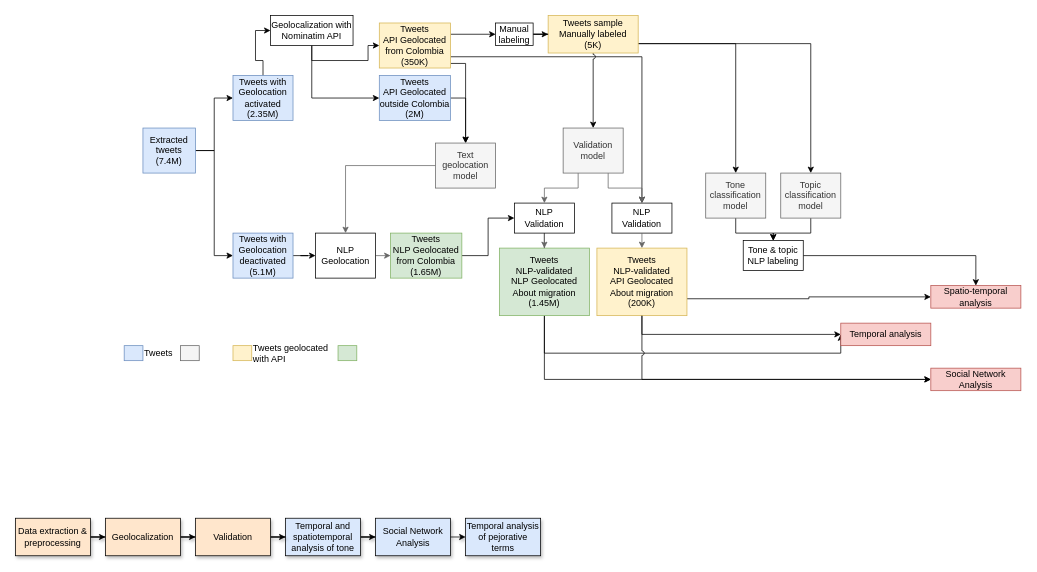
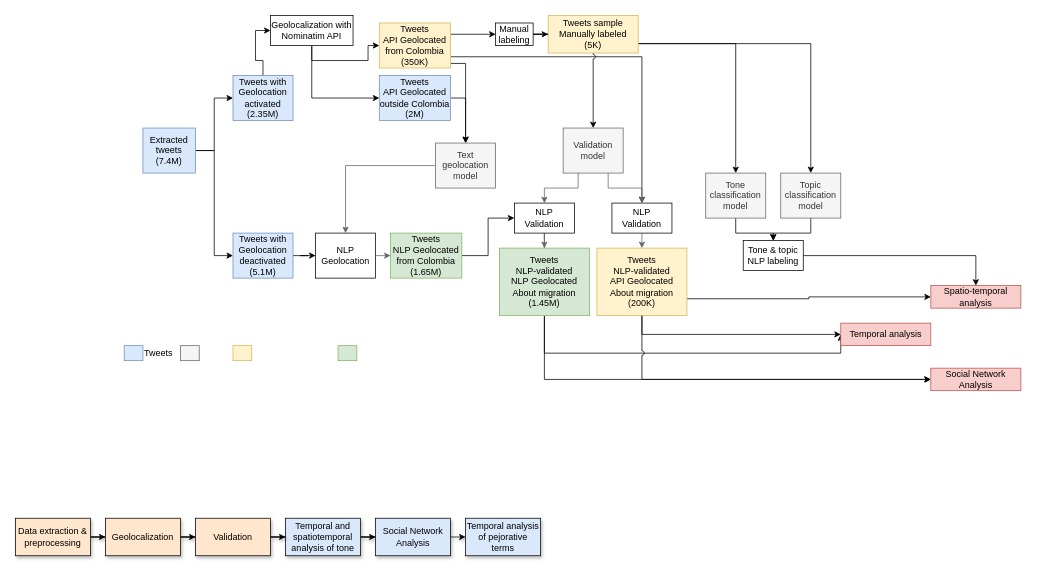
  <mxCell id="0" />
  <mxCell id="1" parent="0" />
  <mxCell id="2" style="edgeStyle=orthogonalEdgeStyle;rounded=0;orthogonalLoop=1;jettySize=auto;html=1;exitX=1;exitY=0.5;exitDx=0;exitDy=0;entryX=0;entryY=0.5;entryDx=0;entryDy=0;fontFamily=Helvetica;fixDash=0;" edge="1" parent="1" source="4" target="6"><mxGeometry relative="1" as="geometry" /></mxCell>
  <mxCell id="3" style="edgeStyle=orthogonalEdgeStyle;rounded=0;orthogonalLoop=1;jettySize=auto;html=1;exitX=1;exitY=0.5;exitDx=0;exitDy=0;entryX=0;entryY=0.5;entryDx=0;entryDy=0;fontFamily=Helvetica;fixDash=0;" edge="1" parent="1" source="4" target="8"><mxGeometry relative="1" as="geometry" /></mxCell>
  <mxCell id="4" value="Extracted tweets&lt;div&gt;(7.4M)&lt;/div&gt;" style="rounded=0;whiteSpace=wrap;html=1;fillColor=#dae8fc;strokeColor=#6c8ebf;fontFamily=Helvetica;fixDash=0;" vertex="1" parent="1"><mxGeometry x="190" y="170" width="70" height="60" as="geometry" /></mxCell>
  <mxCell id="5" style="edgeStyle=orthogonalEdgeStyle;rounded=0;orthogonalLoop=1;jettySize=auto;html=1;exitX=0.5;exitY=0;exitDx=0;exitDy=0;entryX=0;entryY=0.5;entryDx=0;entryDy=0;fontFamily=Helvetica;fixDash=0;" edge="1" parent="1" source="6" target="17"><mxGeometry relative="1" as="geometry" /></mxCell>
  <mxCell id="6" value="&lt;div&gt;Tweets with Geolocation activated (2.35M)&lt;/div&gt;" style="rounded=0;whiteSpace=wrap;html=1;fillColor=#dae8fc;strokeColor=#6c8ebf;fontFamily=Helvetica;fixDash=0;" vertex="1" parent="1"><mxGeometry x="310" y="100" width="80" height="60" as="geometry" /></mxCell>
  <mxCell id="7" style="edgeStyle=orthogonalEdgeStyle;rounded=0;orthogonalLoop=1;jettySize=auto;html=1;fontFamily=Helvetica;fixDash=0;" edge="1" parent="1" source="8" target="19"><mxGeometry relative="1" as="geometry" /></mxCell>
  <mxCell id="8" value="&lt;div&gt;Tweets with Geolocation deactivated (5.1M)&lt;/div&gt;" style="rounded=0;whiteSpace=wrap;html=1;fillColor=#dae8fc;strokeColor=#6c8ebf;fontFamily=Helvetica;fixDash=0;" vertex="1" parent="1"><mxGeometry x="310" y="310" width="80" height="60" as="geometry" /></mxCell>
  <mxCell id="9" style="edgeStyle=orthogonalEdgeStyle;rounded=0;orthogonalLoop=1;jettySize=auto;html=1;exitX=0.998;exitY=0.898;exitDx=0;exitDy=0;fontFamily=Helvetica;fixDash=0;exitPerimeter=0;entryX=0.5;entryY=0;entryDx=0;entryDy=0;jumpStyle=arc;" edge="1" parent="1" source="13" target="21"><mxGeometry relative="1" as="geometry"><Array as="points"><mxPoint x="620" y="84" /><mxPoint x="620" y="190" /></Array></mxGeometry></mxCell>
  <mxCell id="10" style="edgeStyle=orthogonalEdgeStyle;rounded=0;orthogonalLoop=1;jettySize=auto;html=1;exitX=1;exitY=0.5;exitDx=0;exitDy=0;fontFamily=Helvetica;fixDash=0;jumpStyle=arc;" edge="1" parent="1" source="14" target="21"><mxGeometry relative="1" as="geometry" /></mxCell>
  <mxCell id="11" style="edgeStyle=orthogonalEdgeStyle;rounded=0;orthogonalLoop=1;jettySize=auto;html=1;exitX=1;exitY=0.25;exitDx=0;exitDy=0;entryX=0;entryY=0.5;entryDx=0;entryDy=0;enumerate=0;orthogonal=0;noJump=0;bendable=1;movable=1;fixDash=0;snapToPoint=0;" edge="1" parent="1" source="13" target="34"><mxGeometry relative="1" as="geometry" /></mxCell>
  <mxCell id="12" style="edgeStyle=orthogonalEdgeStyle;rounded=0;orthogonalLoop=1;jettySize=auto;html=1;entryX=0.5;entryY=0;entryDx=0;entryDy=0;noJump=0;flowAnimation=0;shadow=0;fixDash=0;exitX=1;exitY=0.75;exitDx=0;exitDy=0;snapToPoint=0;jumpStyle=arc;" edge="1" parent="1" source="13" target="42"><mxGeometry relative="1" as="geometry" /></mxCell>
  <mxCell id="13" value="&lt;div&gt;Tweets&lt;/div&gt;&lt;div&gt;API Geolocated from Colombia&lt;/div&gt;&lt;div&gt;(350K)&lt;/div&gt;" style="rounded=0;whiteSpace=wrap;html=1;fillColor=#fff2cc;strokeColor=#d6b656;fontFamily=Helvetica;fixDash=0;" vertex="1" parent="1"><mxGeometry x="505" y="30" width="95" height="60" as="geometry" /></mxCell>
  <mxCell id="14" value="&lt;div&gt;Tweets&lt;/div&gt;&lt;div&gt;API Geolocated outside Colombia&lt;/div&gt;&lt;div&gt;(2M)&lt;/div&gt;" style="rounded=0;whiteSpace=wrap;html=1;fillColor=#dae8fc;strokeColor=#6c8ebf;fontFamily=Helvetica;fixDash=0;" vertex="1" parent="1"><mxGeometry x="505" y="100" width="95" height="60" as="geometry" /></mxCell>
  <mxCell id="15" style="edgeStyle=orthogonalEdgeStyle;rounded=0;orthogonalLoop=1;jettySize=auto;html=1;exitX=0.5;exitY=1;exitDx=0;exitDy=0;entryX=0;entryY=0.5;entryDx=0;entryDy=0;fontFamily=Helvetica;fixDash=0;" edge="1" parent="1" source="17" target="14"><mxGeometry relative="1" as="geometry" /></mxCell>
  <mxCell id="16" style="edgeStyle=orthogonalEdgeStyle;rounded=0;orthogonalLoop=1;jettySize=auto;html=1;exitX=0.5;exitY=1;exitDx=0;exitDy=0;fontFamily=Helvetica;fixDash=0;" edge="1" parent="1" source="17" target="13"><mxGeometry relative="1" as="geometry" /></mxCell>
  <mxCell id="17" value="Geolocalization with Nominatim API" style="rounded=0;whiteSpace=wrap;html=1;fontFamily=Helvetica;fixDash=0;" vertex="1" parent="1"><mxGeometry x="360" y="20" width="110" height="40" as="geometry" /></mxCell>
  <mxCell id="18" style="edgeStyle=orthogonalEdgeStyle;rounded=0;orthogonalLoop=1;jettySize=auto;html=1;exitX=1;exitY=0.5;exitDx=0;exitDy=0;entryX=0;entryY=0.5;entryDx=0;entryDy=0;fontFamily=Helvetica;fixDash=0;fillColor=#f5f5f5;strokeColor=#666666;" edge="1" parent="1" source="19" target="23"><mxGeometry relative="1" as="geometry" /></mxCell>
  <mxCell id="19" value="&lt;div&gt;NLP Geolocation&lt;/div&gt;" style="rounded=0;whiteSpace=wrap;html=1;fontFamily=Helvetica;fixDash=0;" vertex="1" parent="1"><mxGeometry x="420" y="310" width="80" height="60" as="geometry" /></mxCell>
  <mxCell id="20" style="edgeStyle=orthogonalEdgeStyle;rounded=0;orthogonalLoop=1;jettySize=auto;html=1;fillColor=#f5f5f5;strokeColor=#666666;fontFamily=Helvetica;fixDash=0;" edge="1" parent="1" source="21" target="19"><mxGeometry relative="1" as="geometry" /></mxCell>
  <mxCell id="21" value="&lt;div&gt;Text geolocation model&lt;/div&gt;" style="rounded=0;whiteSpace=wrap;html=1;fillColor=#f5f5f5;strokeColor=#666666;fontFamily=Helvetica;fontColor=#333333;fixDash=0;" vertex="1" parent="1"><mxGeometry x="580" y="190" width="80" height="60" as="geometry" /></mxCell>
  <mxCell id="22" style="edgeStyle=orthogonalEdgeStyle;rounded=0;orthogonalLoop=1;jettySize=auto;html=1;entryX=0;entryY=0.5;entryDx=0;entryDy=0;" edge="1" parent="1" source="23" target="48"><mxGeometry relative="1" as="geometry" /></mxCell>
  <mxCell id="23" value="&lt;div&gt;Tweets&lt;/div&gt;&lt;div&gt;NLP Geolocated from Colombia&lt;/div&gt;&lt;div&gt;(1.65M)&lt;/div&gt;" style="rounded=0;whiteSpace=wrap;html=1;fillColor=#d5e8d4;strokeColor=#82b366;fontFamily=Helvetica;fixDash=0;" vertex="1" parent="1"><mxGeometry x="520" y="310" width="95" height="60" as="geometry" /></mxCell>
  <mxCell id="24" value="" style="rounded=0;whiteSpace=wrap;html=1;fillColor=#dae8fc;strokeColor=#6c8ebf;fontFamily=Helvetica;fixDash=0;" vertex="1" parent="1"><mxGeometry x="165" y="460" width="25" height="20" as="geometry" /></mxCell>
  <mxCell id="25" value="Tweets" style="text;html=1;align=left;verticalAlign=middle;whiteSpace=wrap;rounded=0;fontFamily=Helvetica;fixDash=0;" vertex="1" parent="1"><mxGeometry x="190" y="460" width="40" height="20" as="geometry" /></mxCell>
  <mxCell id="26" value="" style="rounded=0;whiteSpace=wrap;html=1;fillColor=#fff2cc;strokeColor=#d6b656;fontFamily=Helvetica;fixDash=0;" vertex="1" parent="1"><mxGeometry x="310" y="460" width="25" height="20" as="geometry" /></mxCell>
- <mxCell id="27" value="Tweets geolocated with API" style="text;html=1;align=left;verticalAlign=middle;whiteSpace=wrap;rounded=0;fontFamily=Helvetica;fixDash=0;" vertex="1" parent="1"><mxGeometry x="335" y="460" width="105" height="20" as="geometry" /></mxCell>
  <mxCell id="28" value="" style="rounded=0;whiteSpace=wrap;html=1;fillColor=#f5f5f5;strokeColor=#666666;fontFamily=Helvetica;fontColor=#333333;fixDash=0;" vertex="1" parent="1"><mxGeometry x="240" y="460" width="25" height="20" as="geometry" /></mxCell>
  <mxCell id="29" style="edgeStyle=orthogonalEdgeStyle;rounded=0;orthogonalLoop=1;jettySize=auto;html=1;fixDash=0;jumpStyle=arc;" edge="1" parent="1" source="32" target="38"><mxGeometry relative="1" as="geometry" /></mxCell>
  <mxCell id="30" style="edgeStyle=orthogonalEdgeStyle;rounded=0;orthogonalLoop=1;jettySize=auto;html=1;exitX=1;exitY=0.75;exitDx=0;exitDy=0;" edge="1" parent="1" source="32" target="50"><mxGeometry relative="1" as="geometry" /></mxCell>
  <mxCell id="31" style="edgeStyle=orthogonalEdgeStyle;rounded=0;orthogonalLoop=1;jettySize=auto;html=1;exitX=1;exitY=0.75;exitDx=0;exitDy=0;" edge="1" parent="1" source="32" target="52"><mxGeometry relative="1" as="geometry" /></mxCell>
  <mxCell id="32" value="&lt;div&gt;Tweets sample&lt;/div&gt;&lt;div&gt;Manually labeled&lt;/div&gt;&lt;div&gt;(5K)&lt;br&gt;&lt;/div&gt;" style="rounded=0;whiteSpace=wrap;html=1;fillColor=#fff2cc;strokeColor=#d6b656;fontFamily=Helvetica;fixDash=0;" vertex="1" parent="1"><mxGeometry x="730" y="20" width="120" height="50" as="geometry" /></mxCell>
  <mxCell id="33" style="edgeStyle=orthogonalEdgeStyle;rounded=0;orthogonalLoop=1;jettySize=auto;html=1;fixDash=0;" edge="1" parent="1" source="34" target="32"><mxGeometry relative="1" as="geometry" /></mxCell>
  <mxCell id="34" value="Manual labeling" style="rounded=0;whiteSpace=wrap;html=1;fontFamily=Helvetica;fixDash=0;" vertex="1" parent="1"><mxGeometry x="660" y="30" width="50" height="30" as="geometry" /></mxCell>
  <mxCell id="35" value="" style="rounded=0;whiteSpace=wrap;html=1;fillColor=#d5e8d4;strokeColor=#82b366;fontFamily=Helvetica;fixDash=0;" vertex="1" parent="1"><mxGeometry x="450" y="460" width="25" height="20" as="geometry" /></mxCell>
  <mxCell id="36" style="edgeStyle=orthogonalEdgeStyle;rounded=0;orthogonalLoop=1;jettySize=auto;html=1;entryX=0.5;entryY=0;entryDx=0;entryDy=0;fillColor=#f5f5f5;strokeColor=#666666;jumpStyle=arc;exitX=0.75;exitY=1;exitDx=0;exitDy=0;" edge="1" parent="1" source="38" target="42"><mxGeometry relative="1" as="geometry"><mxPoint x="870" y="190" as="targetPoint" /></mxGeometry></mxCell>
  <mxCell id="37" style="edgeStyle=orthogonalEdgeStyle;rounded=0;orthogonalLoop=1;jettySize=auto;html=1;fillColor=#f5f5f5;strokeColor=#666666;jumpStyle=arc;exitX=0.25;exitY=1;exitDx=0;exitDy=0;" edge="1" parent="1" source="38" target="48"><mxGeometry relative="1" as="geometry" /></mxCell>
  <mxCell id="38" value="Validation model" style="rounded=0;whiteSpace=wrap;html=1;fillColor=#f5f5f5;strokeColor=#666666;fontFamily=Helvetica;fontColor=#333333;fixDash=0;" vertex="1" parent="1"><mxGeometry x="750" y="170" width="80" height="60" as="geometry" /></mxCell>
  <mxCell id="39" style="edgeStyle=orthogonalEdgeStyle;rounded=0;orthogonalLoop=1;jettySize=auto;html=1;exitX=1;exitY=0.75;exitDx=0;exitDy=0;entryX=0;entryY=0.5;entryDx=0;entryDy=0;" edge="1" parent="1" source="41" target="53"><mxGeometry relative="1" as="geometry" /></mxCell>
  <mxCell id="40" style="edgeStyle=orthogonalEdgeStyle;rounded=0;orthogonalLoop=1;jettySize=auto;html=1;exitX=0.5;exitY=1;exitDx=0;exitDy=0;entryX=0;entryY=0.5;entryDx=0;entryDy=0;" edge="1" parent="1" source="41" target="55"><mxGeometry relative="1" as="geometry" /></mxCell>
  <mxCell id="41" value="&lt;div&gt;Tweets&lt;/div&gt;&lt;div&gt;NLP-validated&lt;br&gt;API Geolocated&lt;/div&gt;&lt;div&gt;&lt;span style=&quot;background-color: initial;&quot;&gt;About migration&lt;/span&gt;&lt;br&gt;&lt;/div&gt;&lt;div&gt;(200K)&lt;br&gt;&lt;/div&gt;" style="rounded=0;whiteSpace=wrap;html=1;fillColor=#fff2cc;strokeColor=#d6b656;fontFamily=Helvetica;fixDash=0;" vertex="1" parent="1"><mxGeometry x="795" y="330" width="120" height="90" as="geometry" /></mxCell>
  <mxCell id="42" value="&lt;div&gt;NLP Validation&lt;/div&gt;" style="rounded=0;whiteSpace=wrap;html=1;fontFamily=Helvetica;fixDash=0;" vertex="1" parent="1"><mxGeometry x="815" y="270" width="80" height="40" as="geometry" /></mxCell>
  <mxCell id="43" style="edgeStyle=orthogonalEdgeStyle;rounded=0;orthogonalLoop=1;jettySize=auto;html=1;exitX=0.5;exitY=1;exitDx=0;exitDy=0;entryX=0;entryY=0.5;entryDx=0;entryDy=0;" edge="1" parent="1" source="45" target="54"><mxGeometry relative="1" as="geometry"><mxPoint x="725" y="470" as="targetPoint" /></mxGeometry></mxCell>
  <mxCell id="44" style="edgeStyle=orthogonalEdgeStyle;rounded=0;orthogonalLoop=1;jettySize=auto;html=1;exitX=0.5;exitY=1;exitDx=0;exitDy=0;entryX=0;entryY=0.5;entryDx=0;entryDy=0;jumpStyle=arc;" edge="1" parent="1" source="45" target="55"><mxGeometry relative="1" as="geometry"><Array as="points"><mxPoint x="725" y="470" /><mxPoint x="1120" y="470" /></Array></mxGeometry></mxCell>
  <mxCell id="45" value="&lt;div&gt;Tweets&lt;/div&gt;&lt;div&gt;NLP-validated&lt;br&gt;NLP Geolocated&lt;/div&gt;&lt;div&gt;About migration&lt;/div&gt;&lt;div&gt;(1.45M)&lt;br&gt;&lt;/div&gt;" style="rounded=0;whiteSpace=wrap;html=1;fillColor=#d5e8d4;strokeColor=#82b366;fontFamily=Helvetica;fixDash=0;" vertex="1" parent="1"><mxGeometry x="665" y="330" width="120" height="90" as="geometry" /></mxCell>
  <mxCell id="46" style="edgeStyle=orthogonalEdgeStyle;rounded=0;orthogonalLoop=1;jettySize=auto;html=1;exitX=0.5;exitY=1;exitDx=0;exitDy=0;entryX=0.5;entryY=0;entryDx=0;entryDy=0;fillColor=#f5f5f5;strokeColor=#666666;" edge="1" parent="1" source="42" target="41"><mxGeometry relative="1" as="geometry" /></mxCell>
  <mxCell id="47" style="edgeStyle=orthogonalEdgeStyle;rounded=0;orthogonalLoop=1;jettySize=auto;html=1;fillColor=#f5f5f5;strokeColor=#666666;" edge="1" parent="1" source="48" target="45"><mxGeometry relative="1" as="geometry" /></mxCell>
  <mxCell id="48" value="&lt;div&gt;NLP Validation&lt;/div&gt;" style="rounded=0;whiteSpace=wrap;html=1;fontFamily=Helvetica;fixDash=0;" vertex="1" parent="1"><mxGeometry x="685" y="270" width="80" height="40" as="geometry" /></mxCell>
  <mxCell id="49" style="edgeStyle=orthogonalEdgeStyle;rounded=0;orthogonalLoop=1;jettySize=auto;html=1;exitX=0.5;exitY=1;exitDx=0;exitDy=0;entryX=0.5;entryY=0;entryDx=0;entryDy=0;" edge="1" parent="1" source="50" target="57"><mxGeometry relative="1" as="geometry" /></mxCell>
  <mxCell id="50" value="Tone classification model" style="rounded=0;whiteSpace=wrap;html=1;fillColor=#f5f5f5;strokeColor=#666666;fontFamily=Helvetica;fontColor=#333333;fixDash=0;" vertex="1" parent="1"><mxGeometry x="940" y="230" width="80" height="60" as="geometry" /></mxCell>
  <mxCell id="51" style="edgeStyle=orthogonalEdgeStyle;rounded=0;orthogonalLoop=1;jettySize=auto;html=1;exitX=0.5;exitY=1;exitDx=0;exitDy=0;entryX=0.5;entryY=0;entryDx=0;entryDy=0;" edge="1" parent="1" source="52" target="57"><mxGeometry relative="1" as="geometry" /></mxCell>
  <mxCell id="52" value="Topic classification model" style="rounded=0;whiteSpace=wrap;html=1;fillColor=#f5f5f5;strokeColor=#666666;fontFamily=Helvetica;fontColor=#333333;fixDash=0;" vertex="1" parent="1"><mxGeometry x="1040" y="230" width="80" height="60" as="geometry" /></mxCell>
  <mxCell id="53" value="&lt;div&gt;Spatio-temporal analysis&lt;/div&gt;" style="rounded=0;whiteSpace=wrap;html=1;fillColor=#f8cecc;strokeColor=#b85450;fontFamily=Helvetica;fixDash=0;" vertex="1" parent="1"><mxGeometry x="1240" y="380" width="120" height="30" as="geometry" /></mxCell>
  <mxCell id="54" value="&lt;div&gt;Social Network Analysis&lt;/div&gt;" style="rounded=0;whiteSpace=wrap;html=1;fillColor=#f8cecc;strokeColor=#b85450;fontFamily=Helvetica;fixDash=0;" vertex="1" parent="1"><mxGeometry x="1240" y="490" width="120" height="30" as="geometry" /></mxCell>
  <mxCell id="55" value="&lt;div&gt;Temporal analysis&lt;/div&gt;" style="rounded=0;whiteSpace=wrap;html=1;fillColor=#f8cecc;strokeColor=#b85450;fontFamily=Helvetica;fixDash=0;" vertex="1" parent="1"><mxGeometry x="1120" y="430" width="120" height="30" as="geometry" /></mxCell>
  <mxCell id="56" style="edgeStyle=orthogonalEdgeStyle;rounded=0;orthogonalLoop=1;jettySize=auto;html=1;entryX=0.5;entryY=0;entryDx=0;entryDy=0;" edge="1" parent="1" source="57" target="53"><mxGeometry relative="1" as="geometry" /></mxCell>
  <mxCell id="57" value="Tone &amp;amp; topic NLP labeling" style="rounded=0;whiteSpace=wrap;html=1;fontFamily=Helvetica;fixDash=0;" vertex="1" parent="1"><mxGeometry x="990" y="320" width="80" height="40" as="geometry" /></mxCell>
  <mxCell id="58" style="edgeStyle=orthogonalEdgeStyle;rounded=0;orthogonalLoop=1;jettySize=auto;html=1;exitX=0.5;exitY=1;exitDx=0;exitDy=0;entryX=0;entryY=0.5;entryDx=0;entryDy=0;jumpStyle=arc;" edge="1" parent="1" source="41" target="54"><mxGeometry relative="1" as="geometry"><mxPoint x="735" y="430" as="sourcePoint" /><mxPoint x="1250" y="515" as="targetPoint" /></mxGeometry></mxCell>
  <mxCell id="59" style="edgeStyle=orthogonalEdgeStyle;rounded=0;orthogonalLoop=1;jettySize=auto;html=1;fillColor=#ffe6cc;strokeColor=#000000;fontColor=default;shadow=1;backgroundOutline=0;metaEdit=0;movable=0;enumerate=0;comic=0;" edge="1" parent="1" source="60" target="67"><mxGeometry relative="1" as="geometry" /></mxCell>
  <mxCell id="60" value="&lt;div&gt;Data extraction &amp;amp; preprocessing&lt;/div&gt;" style="rounded=0;whiteSpace=wrap;html=1;fillColor=#ffe6cc;strokeColor=#000000;fontFamily=Helvetica;fixDash=0;shadow=1;backgroundOutline=0;metaEdit=0;movable=0;enumerate=0;comic=0;" vertex="1" parent="1"><mxGeometry x="20" y="690" width="100" height="50" as="geometry" /></mxCell>
  <mxCell id="61" style="edgeStyle=orthogonalEdgeStyle;rounded=0;orthogonalLoop=1;jettySize=auto;html=1;entryX=0;entryY=0.5;entryDx=0;entryDy=0;fillColor=#dae8fc;strokeColor=#000000;fontColor=default;shadow=1;backgroundOutline=0;metaEdit=0;movable=0;enumerate=0;comic=0;" edge="1" parent="1" source="62" target="63"><mxGeometry relative="1" as="geometry" /></mxCell>
  <mxCell id="62" value="&lt;div&gt;Temporal and spatiotemporal analysis of tone&lt;/div&gt;" style="rounded=0;whiteSpace=wrap;html=1;fillColor=#dae8fc;strokeColor=#000000;fontFamily=Helvetica;fixDash=0;shadow=1;backgroundOutline=0;metaEdit=0;movable=0;enumerate=0;comic=0;" vertex="1" parent="1"><mxGeometry x="380" y="690" width="100" height="50" as="geometry" /></mxCell>
  <mxCell id="63" value="&lt;div&gt;Social Network Analysis&lt;/div&gt;" style="rounded=0;whiteSpace=wrap;html=1;fillColor=#dae8fc;strokeColor=#000000;fontFamily=Helvetica;fixDash=0;shadow=1;backgroundOutline=0;metaEdit=0;movable=0;enumerate=0;comic=0;" vertex="1" parent="1"><mxGeometry x="500" y="690" width="100" height="50" as="geometry" /></mxCell>
  <mxCell id="64" style="edgeStyle=orthogonalEdgeStyle;rounded=0;orthogonalLoop=1;jettySize=auto;html=1;entryX=0;entryY=0.5;entryDx=0;entryDy=0;exitX=1;exitY=0.5;exitDx=0;exitDy=0;fillColor=#dae8fc;strokeColor=#000000;fontColor=default;shadow=1;backgroundOutline=0;metaEdit=0;movable=0;enumerate=0;comic=0;" edge="1" parent="1" source="63" target="65"><mxGeometry relative="1" as="geometry"><mxPoint x="530" y="720" as="sourcePoint" /><mxPoint x="560" y="720" as="targetPoint" /></mxGeometry></mxCell>
  <mxCell id="65" value="Temporal analysis of pejorative terms" style="rounded=0;whiteSpace=wrap;html=1;fillColor=#dae8fc;strokeColor=#000000;fontFamily=Helvetica;fixDash=0;shadow=1;backgroundOutline=0;metaEdit=0;movable=0;enumerate=0;comic=0;" vertex="1" parent="1"><mxGeometry x="620" y="690" width="100" height="50" as="geometry" /></mxCell>
  <mxCell id="66" style="edgeStyle=orthogonalEdgeStyle;rounded=0;orthogonalLoop=1;jettySize=auto;html=1;fillColor=#ffe6cc;strokeColor=#000000;fontColor=default;shadow=1;backgroundOutline=0;metaEdit=0;movable=0;enumerate=0;comic=0;" edge="1" parent="1" source="67" target="69"><mxGeometry relative="1" as="geometry" /></mxCell>
  <mxCell id="67" value="&lt;div&gt;Geolocalization&lt;/div&gt;" style="rounded=0;whiteSpace=wrap;html=1;fillColor=#ffe6cc;strokeColor=#000000;fontFamily=Helvetica;fixDash=0;shadow=1;backgroundOutline=0;metaEdit=0;movable=0;enumerate=0;comic=0;" vertex="1" parent="1"><mxGeometry x="140" y="690" width="100" height="50" as="geometry" /></mxCell>
  <mxCell id="68" style="edgeStyle=orthogonalEdgeStyle;rounded=0;orthogonalLoop=1;jettySize=auto;html=1;fillColor=#dae8fc;strokeColor=#000000;fontColor=default;shadow=1;backgroundOutline=0;metaEdit=0;movable=0;enumerate=0;comic=0;" edge="1" parent="1" source="69" target="62"><mxGeometry relative="1" as="geometry" /></mxCell>
  <mxCell id="69" value="&lt;div&gt;Validation&lt;/div&gt;" style="rounded=0;whiteSpace=wrap;html=1;fillColor=#ffe6cc;strokeColor=#000000;fontFamily=Helvetica;fixDash=0;shadow=1;backgroundOutline=0;metaEdit=0;movable=0;enumerate=0;comic=0;" vertex="1" parent="1"><mxGeometry x="260" y="690" width="100" height="50" as="geometry" /></mxCell>
